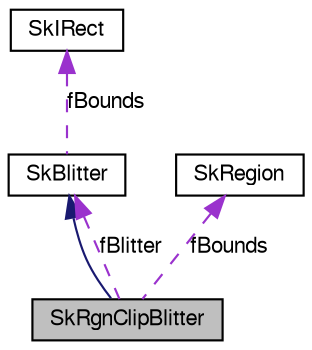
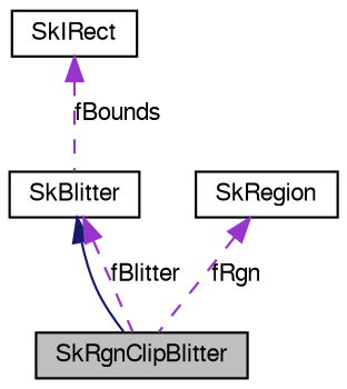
  digraph {
    node [color=black fillcolor=white fontname=FreeSans fontsize=10 shape=record style=filled]
    edge [color=darkorchid3 dir=back fontname=FreeSans fontsize=10 labelfontname=FreeSans labelfontsize=10 style=dashed]
    n1 [fillcolor=grey75 fontcolor=black height=0.2 label=SkRgnClipBlitter width=0.4]
    n2 [height=0.2 label=SkBlitter width=0.4]
    n3 [height=0.2 label=SkRegion width=0.4]
    n4 [height=0.2 label=SkIRect width=0.4]
    n2 -> n1 [color=midnightblue style=solid]
    n2 -> n1 [label=fBlitter]
-   n3 -> n1 [label=fBounds]
+   n3 -> n1 [label=fRgn]
    n4 -> n2 [label=fBounds]
  }
